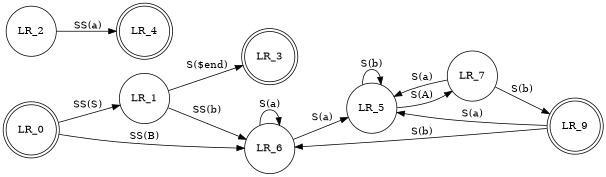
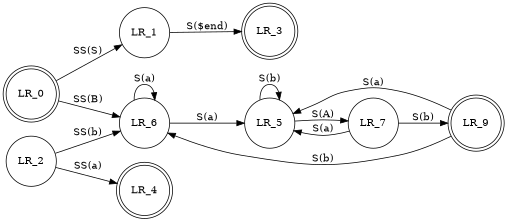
  digraph {
    rankdir=LR
    node [shape=circle]
    n1 [label=LR_0 shape=doublecircle]
    n2 [label=LR_1]
    n3 [label=LR_6]
    n4 [label=LR_3 shape=doublecircle]
    n5 [label=LR_2]
    n6 [label=LR_4 shape=doublecircle]
    n7 [label=LR_9 shape=doublecircle]
    n8 [label=LR_5]
    n9 [label=LR_7]
    n1 -> n2 [label="SS(S)"]
    n1 -> n3 [label="SS(B)"]
    n2 -> n4 [label="S($end)"]
    n3 -> n3 [label="S(a)"]
    n3 -> n8 [label="S(a)"]
-   n2 -> n3 [label="SS(b)"]
+   n5 -> n3 [label="SS(b)"]
    n5 -> n6 [label="SS(a)"]
    n7 -> n3 [label="S(b)"]
    n7 -> n8 [label="S(a)"]
    n8 -> n8 [label="S(b)"]
    n8 -> n9 [label="S(A)"]
    n9 -> n7 [label="S(b)"]
    n9 -> n8 [label="S(a)"]
  }
